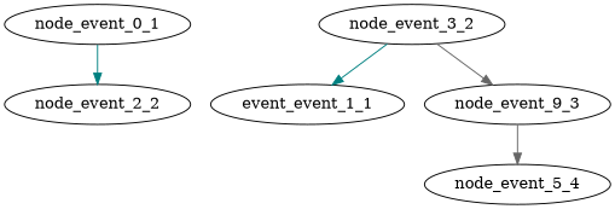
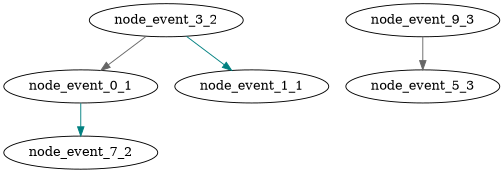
  digraph {
    node [Dependencies=0 Depth=1 EventType="DotQasm.Scheduling.GateEvent" Latency="00:00:00.0010000"]
    edge [color=teal]
    node_event_0_1 [EventIndex=0 Priority=0.002]
-   node_event_2_2 [Dependencies=1 Depth=2 EventIndex=2 Priority=0.001]
-   node_event_1_1 [EventIndex=1 Priority=0.006 label=event_event_1_1]
+   node_event_2_2 [Dependencies=1 Depth=2 EventIndex=2 Priority=0.001 label=node_event_7_2]
+   node_event_1_1 [EventIndex=1 Priority=0.006]
    node_event_3_2 [Dependencies=1 Depth=2 EventIndex=3 Priority=0.005]
    n5 [Dependencies=2 Depth=3 EventIndex=4 Priority=0.004 label=node_event_9_3]
-   node_event_5_4 [Dependencies=3 Depth=4 EventIndex=5 EventType="DotQasm.Scheduling.MeasurementEvent" Latency="00:00:00.0030000" Priority=0.003]
+   node_event_5_4 [Dependencies=3 Depth=4 EventIndex=5 EventType="DotQasm.Scheduling.MeasurementEvent" Latency="00:00:00.0030000" Priority=0.003 label=node_event_5_3]
    node_event_0_1 -> node_event_2_2
    node_event_3_2 -> node_event_1_1
-   node_event_3_2 -> n5 [color=gray40]
+   node_event_3_2 -> node_event_0_1 [color=gray40]
    n5 -> node_event_5_4 [color=gray40]
  }
